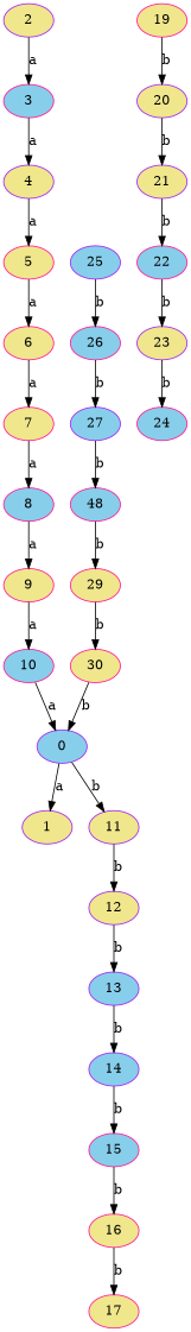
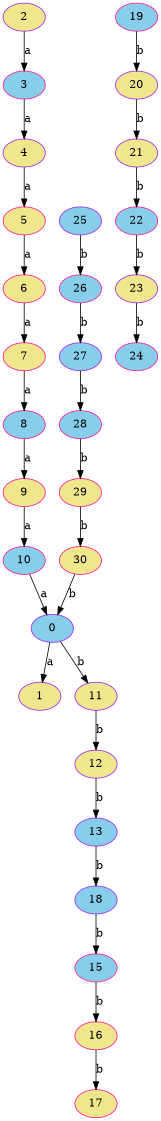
  digraph {
    node [color=deeppink fillcolor=khaki style=filled]
    1 [color=purple]
    2 [color=purple]
    3 [fillcolor=skyblue]
    4 [color=purple]
    5
    6
    7
    8 [fillcolor=skyblue]
    9
    10 [fillcolor=skyblue]
    0 [color=purple fillcolor=skyblue]
    11 [color=purple]
    12 [color=purple]
    13 [color=purple fillcolor=skyblue]
-   14 [color=purple fillcolor=skyblue]
+   14 [color=purple fillcolor=skyblue label=18]
    15 [fillcolor=skyblue]
    16
    17
-   19
+   19 [fillcolor=skyblue]
    20 [color=purple]
    21 [color=purple]
    22 [fillcolor=skyblue]
    23 [color=purple]
    24 [fillcolor=skyblue]
    25 [color=purple fillcolor=skyblue]
    26 [fillcolor=skyblue]
    27 [color=purple fillcolor=skyblue]
-   28 [fillcolor=skyblue label=48]
+   28 [fillcolor=skyblue]
    29
    30
    2 -> 3 [label=a]
    3 -> 4 [label=a]
    4 -> 5 [label=a]
    5 -> 6 [label=a]
    6 -> 7 [label=a]
    7 -> 8 [label=a]
    8 -> 9 [label=a]
    9 -> 10 [label=a]
    10 -> 0 [label=a]
    0 -> 1 [label=a]
    0 -> 11 [label=b]
    11 -> 12 [label=b]
    12 -> 13 [label=b]
    13 -> 14 [label=b]
    14 -> 15 [label=b]
    15 -> 16 [label=b]
    16 -> 17 [label=b]
    19 -> 20 [label=b]
    20 -> 21 [label=b]
    21 -> 22 [label=b]
    22 -> 23 [label=b]
    23 -> 24 [label=b]
    25 -> 26 [label=b]
    26 -> 27 [label=b]
    27 -> 28 [label=b]
    28 -> 29 [label=b]
    29 -> 30 [label=b]
    30 -> 0 [label=b]
  }
